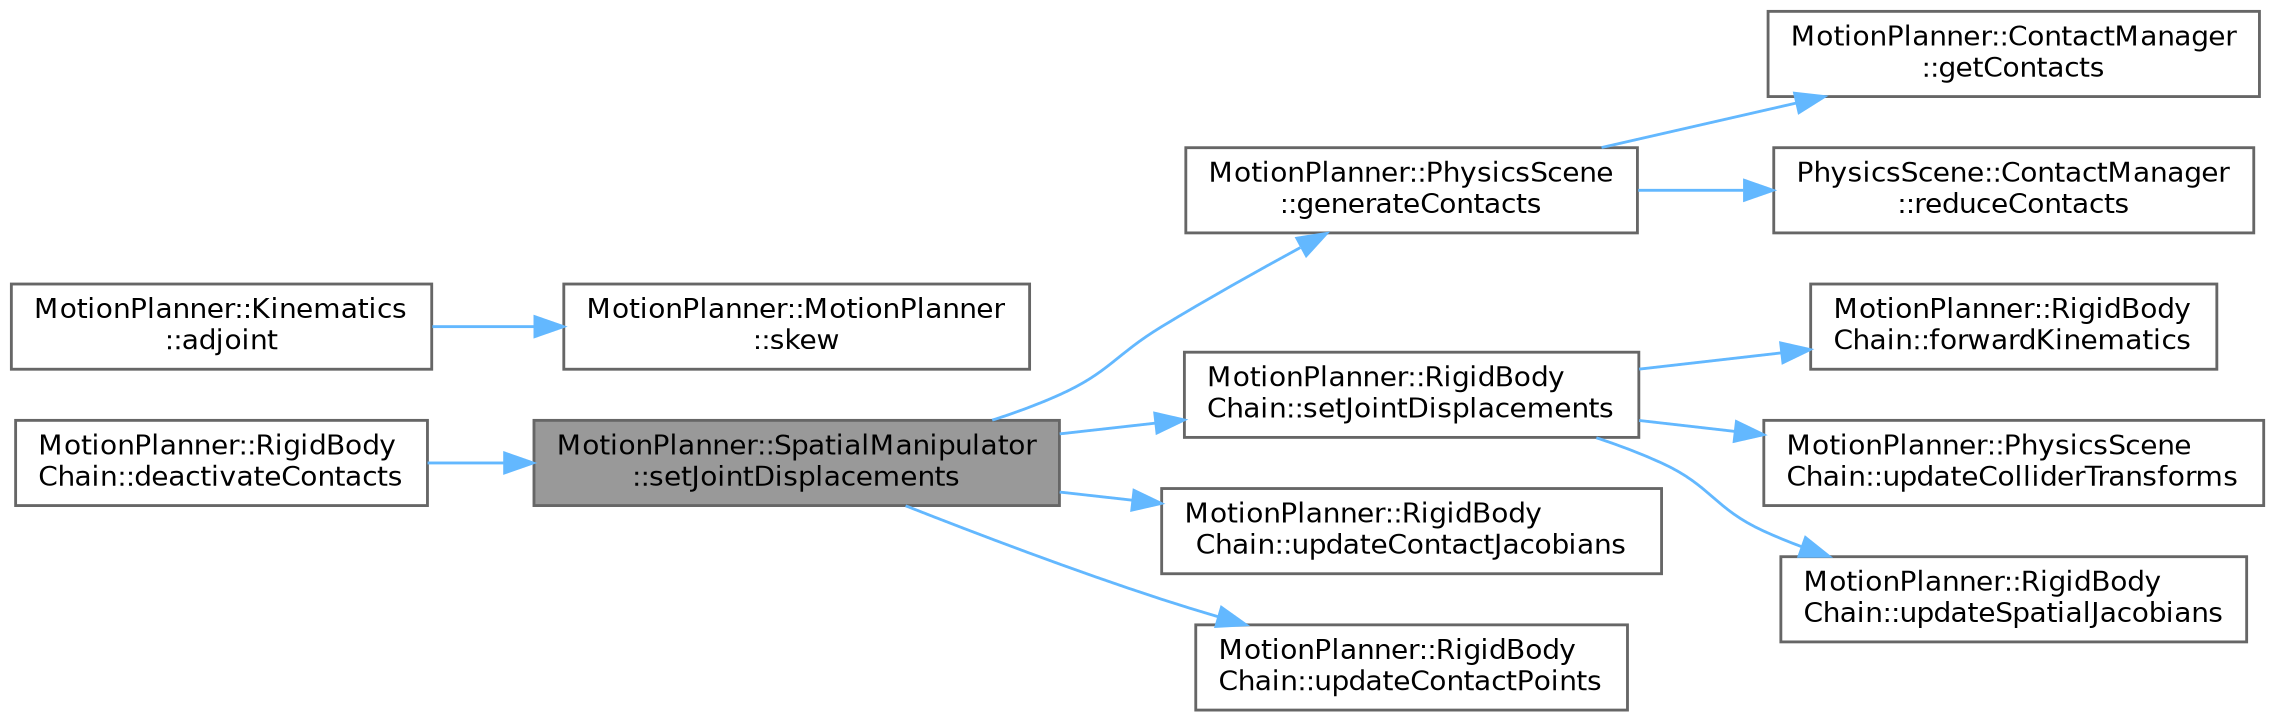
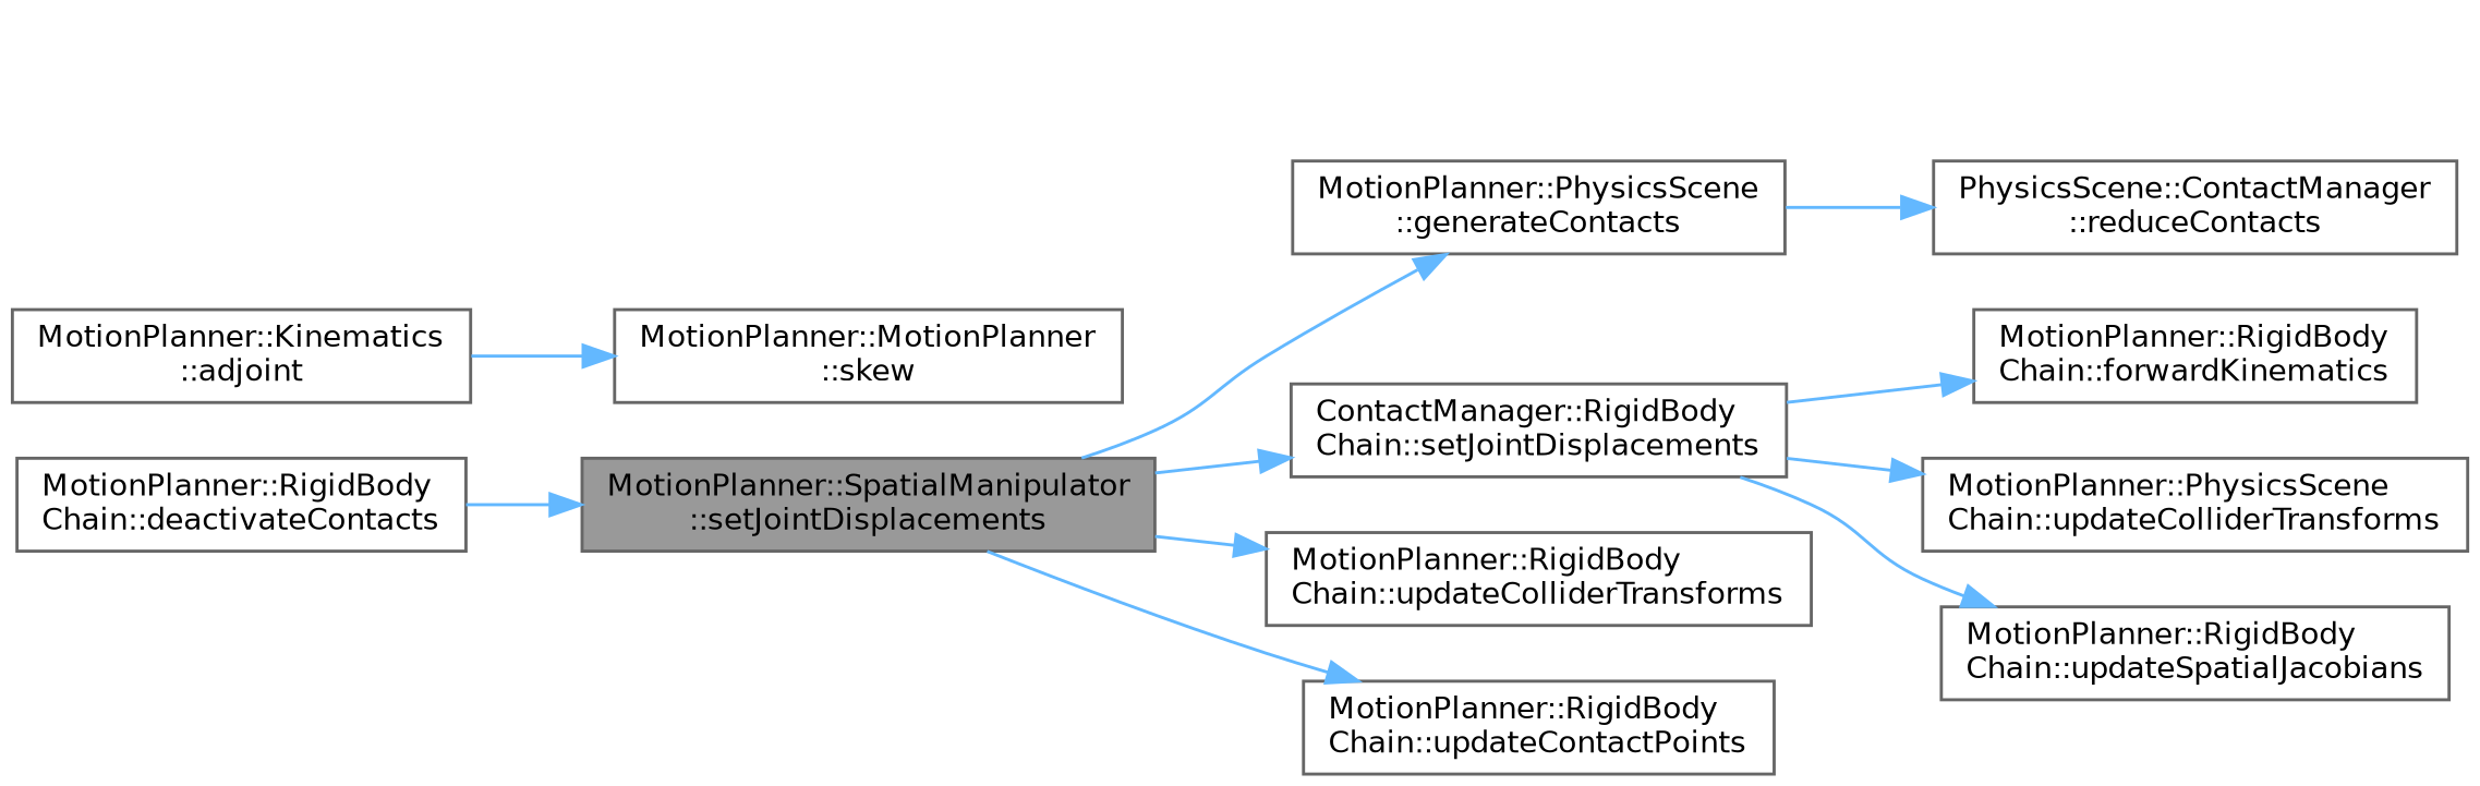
  digraph {
    rankdir=LR
    node [color=grey40 fillcolor=white fontname=Helvetica fontsize=10 shape=box style=filled]
    edge [color=steelblue1 fontname=Helvetica fontsize=10 labelfontname=Helvetica labelfontsize=10 style=solid]
    n1 [color=gray40 fillcolor=grey60 fontcolor=black height=0.2 label="MotionPlanner::SpatialManipulator\l::setJointDisplacements" width=0.4]
    n2 [height=0.2 label="MotionPlanner::PhysicsScene\l::generateContacts" width=0.4]
-   n3 [height=0.2 label="MotionPlanner::RigidBody\lChain::setJointDisplacements" width=0.4]
-   n4 [height=0.2 label="MotionPlanner::RigidBody\lChain::updateContactJacobians" width=0.4]
+   n3 [height=0.2 label="ContactManager::RigidBody\lChain::setJointDisplacements" width=0.4]
+   n4 [height=0.2 label="MotionPlanner::RigidBody\lChain::updateColliderTransforms" width=0.4]
    n5 [height=0.2 label="MotionPlanner::RigidBody\lChain::updateContactPoints" width=0.4]
    n6 [height=0.2 label="MotionPlanner::RigidBody\lChain::deactivateContacts" width=0.4]
-   n7 [height=0.2 label="MotionPlanner::ContactManager\l::getContacts" width=0.4]
    n8 [height=0.2 label="PhysicsScene::ContactManager\l::reduceContacts" width=0.4]
    n9 [height=0.2 label="MotionPlanner::RigidBody\lChain::forwardKinematics" width=0.4]
    n10 [height=0.2 label="MotionPlanner::PhysicsScene\lChain::updateColliderTransforms" width=0.4]
    n11 [height=0.2 label="MotionPlanner::RigidBody\lChain::updateSpatialJacobians" width=0.4]
    n12 [height=0.2 label="MotionPlanner::Kinematics\l::adjoint" width=0.4]
    n13 [height=0.2 label="MotionPlanner::MotionPlanner\l::skew" width=0.4]
    n1 -> n2
    n1 -> n3
    n1 -> n4
    n1 -> n5
-   n2 -> n7
    n2 -> n8
    n3 -> n9
    n3 -> n10
    n3 -> n11
    n6 -> n1
    n12 -> n13
  }
